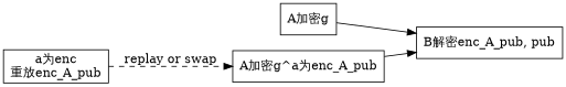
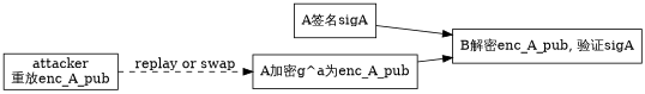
  digraph {
    rankdir=LR
    node [shape=box]
    n1 [label="A加密g^a为enc_A_pub"]
-   n2 [label="B解密enc_A_pub, pub"]
-   n3 [label="A加密g"]
-   n4 [label="a为enc\n重放enc_A_pub"]
+   n2 [label="B解密enc_A_pub, 验证sigA"]
+   n3 [label="A签名sigA"]
+   n4 [label="attacker\n重放enc_A_pub"]
    n1 -> n2
    n3 -> n2
    n4 -> n1 [label="replay or swap" style=dashed]
  }
